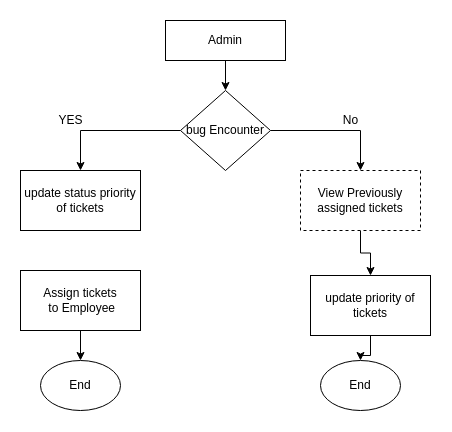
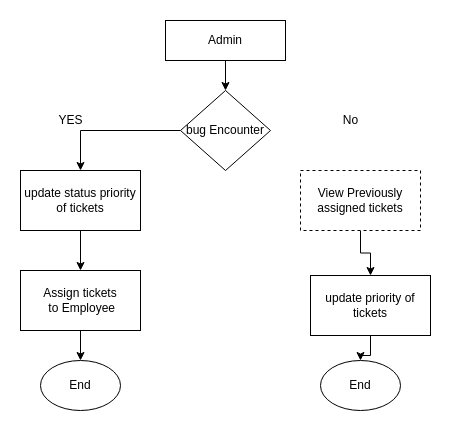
  <mxCell id="0" />
  <mxCell id="1" parent="0" />
  <mxCell id="2" style="edgeStyle=orthogonalEdgeStyle;rounded=0;orthogonalLoop=1;jettySize=auto;html=1;entryX=0.5;entryY=0;entryDx=0;entryDy=0;" edge="1" parent="1" source="3" target="6"><mxGeometry relative="1" as="geometry" /></mxCell>
  <mxCell id="3" value="Admin" style="rounded=0;whiteSpace=wrap;html=1;" vertex="1" parent="1"><mxGeometry x="165" y="20" width="120" height="40" as="geometry" /></mxCell>
  <mxCell id="4" style="edgeStyle=orthogonalEdgeStyle;rounded=0;orthogonalLoop=1;jettySize=auto;html=1;entryX=0.5;entryY=0;entryDx=0;entryDy=0;" edge="1" parent="1" source="6" target="8"><mxGeometry relative="1" as="geometry" /></mxCell>
- <mxCell id="5" style="edgeStyle=orthogonalEdgeStyle;rounded=0;orthogonalLoop=1;jettySize=auto;html=1;entryX=0.5;entryY=0;entryDx=0;entryDy=0;" edge="1" parent="1" source="6" target="10"><mxGeometry relative="1" as="geometry" /></mxCell>
  <mxCell id="6" value="bug Encounter" style="rhombus;whiteSpace=wrap;html=1;" vertex="1" parent="1"><mxGeometry x="180" y="90" width="90" height="80" as="geometry" /></mxCell>
+ <mxCell id="7" value="" style="edgeStyle=orthogonalEdgeStyle;rounded=0;orthogonalLoop=1;jettySize=auto;html=1;" edge="1" parent="1" source="8" target="16"><mxGeometry relative="1" as="geometry" /></mxCell>
  <mxCell id="8" value="update status priority of tickets&lt;br&gt;" style="rounded=0;whiteSpace=wrap;html=1;" vertex="1" parent="1"><mxGeometry x="20" y="170" width="120" height="60" as="geometry" /></mxCell>
  <mxCell id="9" style="edgeStyle=orthogonalEdgeStyle;rounded=0;orthogonalLoop=1;jettySize=auto;html=1;entryX=0.5;entryY=0;entryDx=0;entryDy=0;" edge="1" parent="1" source="10" target="12"><mxGeometry relative="1" as="geometry" /></mxCell>
  <mxCell id="10" value="View Previously assigned tickets" style="rounded=0;whiteSpace=wrap;html=1;dashed=1;" vertex="1" parent="1"><mxGeometry x="300" y="170" width="120" height="60" as="geometry" /></mxCell>
  <mxCell id="11" value="" style="edgeStyle=orthogonalEdgeStyle;rounded=0;orthogonalLoop=1;jettySize=auto;html=1;" edge="1" parent="1" source="12" target="18"><mxGeometry relative="1" as="geometry" /></mxCell>
  <mxCell id="12" value="update priority of tickets" style="rounded=0;whiteSpace=wrap;html=1;" vertex="1" parent="1"><mxGeometry x="310" y="275" width="120" height="60" as="geometry" /></mxCell>
  <mxCell id="13" value="YES" style="text;html=1;align=center;verticalAlign=middle;resizable=0;points=[];autosize=1;" vertex="1" parent="1"><mxGeometry x="50" y="110" width="40" height="20" as="geometry" /></mxCell>
  <mxCell id="14" value="No" style="text;html=1;align=center;verticalAlign=middle;resizable=0;points=[];autosize=1;" vertex="1" parent="1"><mxGeometry x="335" y="110" width="30" height="20" as="geometry" /></mxCell>
  <mxCell id="15" value="" style="edgeStyle=orthogonalEdgeStyle;rounded=0;orthogonalLoop=1;jettySize=auto;html=1;" edge="1" parent="1" source="16" target="17"><mxGeometry relative="1" as="geometry" /></mxCell>
  <mxCell id="16" value="Assign tickets&lt;br&gt;&amp;nbsp;to Employee" style="rounded=0;whiteSpace=wrap;html=1;" vertex="1" parent="1"><mxGeometry x="20" y="270" width="120" height="60" as="geometry" /></mxCell>
  <mxCell id="17" value="End" style="ellipse;whiteSpace=wrap;html=1;" vertex="1" parent="1"><mxGeometry x="40" y="360" width="80" height="50" as="geometry" /></mxCell>
  <mxCell id="18" value="End" style="ellipse;whiteSpace=wrap;html=1;" vertex="1" parent="1"><mxGeometry x="320" y="360" width="80" height="50" as="geometry" /></mxCell>
